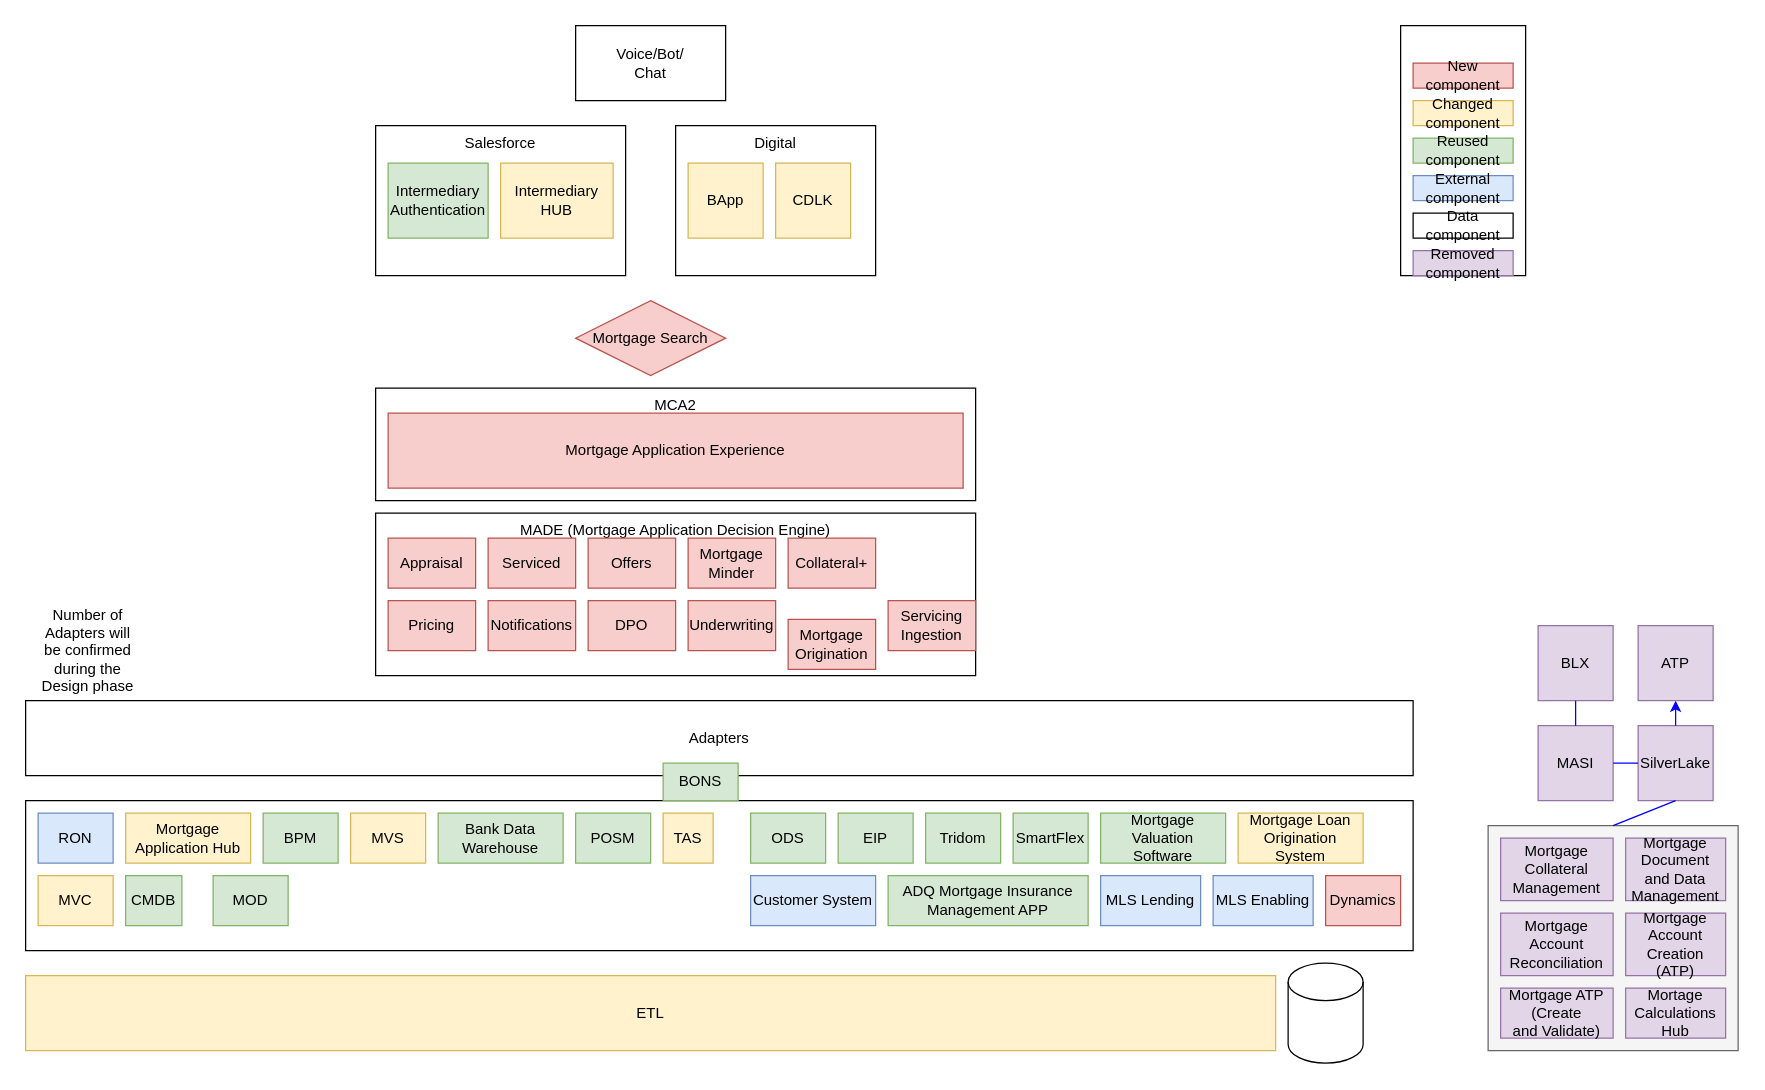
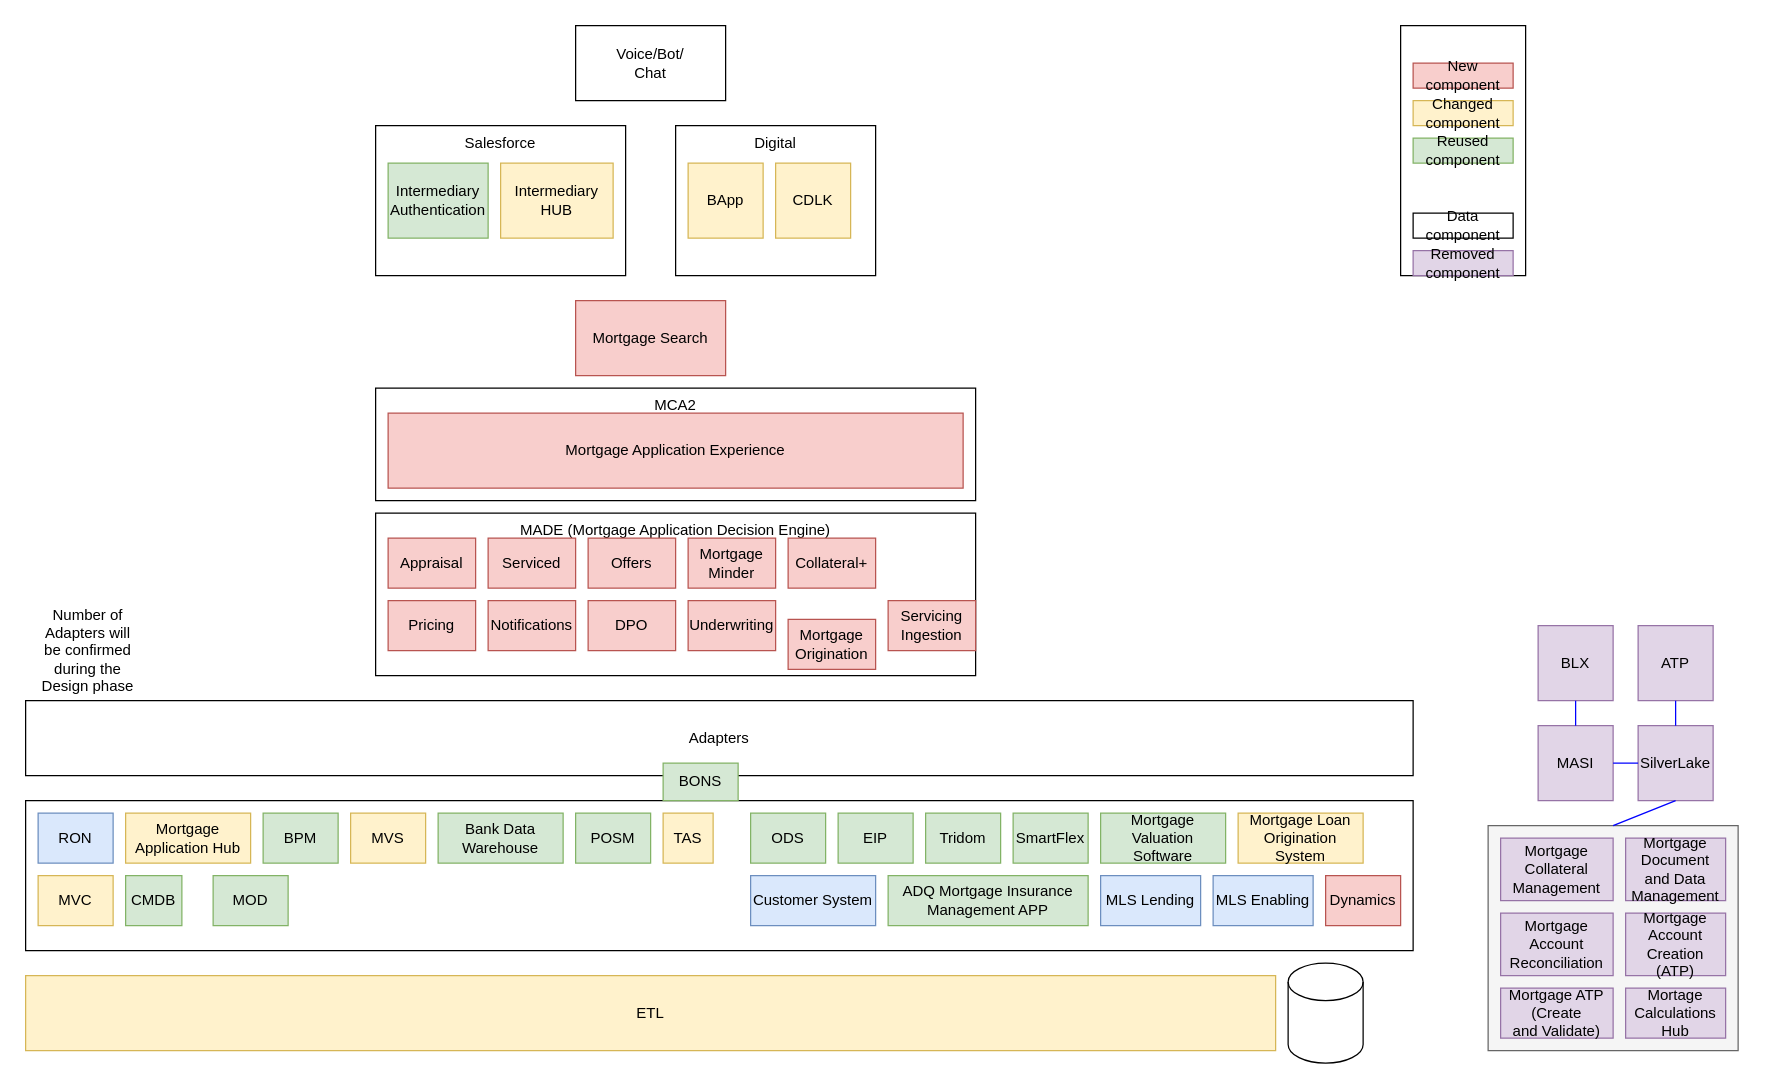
  <mxCell id="0" />
  <mxCell id="1" parent="0" />
  <mxCell id="2" value="Voice/Bot/&#10;Chat" style="rounded=0;whiteSpace=wrap;html=1;" parent="1" vertex="1"><mxGeometry x="460" y="20" width="120" height="60" as="geometry" /></mxCell>
  <mxCell id="3" value="Salesforce" style="rounded=0;whiteSpace=wrap;html=1;verticalAlign=top;" parent="1" vertex="1"><mxGeometry x="300" y="100" width="200" height="120" as="geometry" /></mxCell>
  <mxCell id="4" value="Intermediary&#10;Authentication" style="rounded=0;whiteSpace=wrap;html=1;fillColor=#d5e8d4;strokeColor=#82b366;" parent="1" vertex="1"><mxGeometry x="310" y="130" width="80" height="60" as="geometry" /></mxCell>
  <mxCell id="5" value="Intermediary HUB" style="rounded=0;whiteSpace=wrap;html=1;fillColor=#fff2cc;strokeColor=#d6b656;" parent="1" vertex="1"><mxGeometry x="400" y="130" width="90" height="60" as="geometry" /></mxCell>
  <mxCell id="6" value="Digital" style="rounded=0;whiteSpace=wrap;html=1;verticalAlign=top;" parent="1" vertex="1"><mxGeometry x="540" y="100" width="160" height="120" as="geometry" /></mxCell>
  <mxCell id="7" value="BApp" style="rounded=0;whiteSpace=wrap;html=1;fillColor=#fff2cc;strokeColor=#d6b656;" parent="1" vertex="1"><mxGeometry x="550" y="130" width="60" height="60" as="geometry" /></mxCell>
  <mxCell id="8" value="CDLK" style="rounded=0;whiteSpace=wrap;html=1;fillColor=#fff2cc;strokeColor=#d6b656;" parent="1" vertex="1"><mxGeometry x="620" y="130" width="60" height="60" as="geometry" /></mxCell>
- <mxCell id="9" value="Mortgage Search" style="rhombus;whiteSpace=wrap;html=1;fillColor=#f8cecc;strokeColor=#b85450;" parent="1" vertex="1"><mxGeometry x="460" y="240" width="120" height="60" as="geometry" /></mxCell>
+ <mxCell id="9" value="Mortgage Search" style="rounded=0;whiteSpace=wrap;html=1;fillColor=#f8cecc;strokeColor=#b85450;" parent="1" vertex="1"><mxGeometry x="460" y="240" width="120" height="60" as="geometry" /></mxCell>
  <mxCell id="10" value="MCA2" style="rounded=0;whiteSpace=wrap;html=1;verticalAlign=top;" parent="1" vertex="1"><mxGeometry x="300" y="310" width="480" height="90" as="geometry" /></mxCell>
  <mxCell id="11" value="Mortgage Application Experience" style="rounded=0;whiteSpace=wrap;html=1;fillColor=#f8cecc;strokeColor=#b85450;" parent="1" vertex="1"><mxGeometry x="310" y="330" width="460" height="60" as="geometry" /></mxCell>
  <mxCell id="12" value="MADE (Mortgage Application Decision Engine)" style="rounded=0;whiteSpace=wrap;html=1;verticalAlign=top;" parent="1" vertex="1"><mxGeometry x="300" y="410" width="480" height="130" as="geometry" /></mxCell>
  <mxCell id="13" value="Appraisal" style="rounded=0;whiteSpace=wrap;html=1;fillColor=#f8cecc;strokeColor=#b85450;" parent="1" vertex="1"><mxGeometry x="310" y="430" width="70" height="40" as="geometry" /></mxCell>
  <mxCell id="14" value="Serviced" style="rounded=0;whiteSpace=wrap;html=1;fillColor=#f8cecc;strokeColor=#b85450;" parent="1" vertex="1"><mxGeometry x="390" y="430" width="70" height="40" as="geometry" /></mxCell>
  <mxCell id="15" value="Offers" style="rounded=0;whiteSpace=wrap;html=1;fillColor=#f8cecc;strokeColor=#b85450;" parent="1" vertex="1"><mxGeometry x="470" y="430" width="70" height="40" as="geometry" /></mxCell>
  <mxCell id="16" value="Mortgage Minder" style="rounded=0;whiteSpace=wrap;html=1;fillColor=#f8cecc;strokeColor=#b85450;" parent="1" vertex="1"><mxGeometry x="550" y="430" width="70" height="40" as="geometry" /></mxCell>
  <mxCell id="17" value="Collateral+" style="rounded=0;whiteSpace=wrap;html=1;fillColor=#f8cecc;strokeColor=#b85450;" parent="1" vertex="1"><mxGeometry x="630" y="430" width="70" height="40" as="geometry" /></mxCell>
  <mxCell id="18" value="Pricing" style="rounded=0;whiteSpace=wrap;html=1;fillColor=#f8cecc;strokeColor=#b85450;" parent="1" vertex="1"><mxGeometry x="310" y="480" width="70" height="40" as="geometry" /></mxCell>
  <mxCell id="19" value="Notifications" style="rounded=0;whiteSpace=wrap;html=1;fillColor=#f8cecc;strokeColor=#b85450;" parent="1" vertex="1"><mxGeometry x="390" y="480" width="70" height="40" as="geometry" /></mxCell>
  <mxCell id="20" value="DPO" style="rounded=0;whiteSpace=wrap;html=1;fillColor=#f8cecc;strokeColor=#b85450;" parent="1" vertex="1"><mxGeometry x="470" y="480" width="70" height="40" as="geometry" /></mxCell>
  <mxCell id="21" value="Underwriting" style="rounded=0;whiteSpace=wrap;html=1;fillColor=#f8cecc;strokeColor=#b85450;" parent="1" vertex="1"><mxGeometry x="550" y="480" width="70" height="40" as="geometry" /></mxCell>
  <mxCell id="22" value="Mortgage Origination" style="rounded=0;whiteSpace=wrap;html=1;fillColor=#f8cecc;strokeColor=#b85450;" parent="1" vertex="1"><mxGeometry x="630" y="495" width="70" height="40" as="geometry" /></mxCell>
  <mxCell id="23" value="Servicing Ingestion" style="rounded=0;whiteSpace=wrap;html=1;fillColor=#f8cecc;strokeColor=#b85450;" parent="1" vertex="1"><mxGeometry x="710" y="480" width="70" height="40" as="geometry" /></mxCell>
  <mxCell id="24" value="Adapters" style="rounded=0;whiteSpace=wrap;html=1;" parent="1" vertex="1"><mxGeometry x="20" y="560" width="1110" height="60" as="geometry" /></mxCell>
  <mxCell id="25" value="" style="rounded=0;whiteSpace=wrap;html=1;" parent="1" vertex="1"><mxGeometry x="20" y="640" width="1110" height="120" as="geometry" /></mxCell>
  <mxCell id="26" value="RON" style="rounded=0;whiteSpace=wrap;html=1;fillColor=#dae8fc;strokeColor=#6c8ebf;" parent="1" vertex="1"><mxGeometry x="30" y="650" width="60" height="40" as="geometry" /></mxCell>
  <mxCell id="27" value="Mortgage Application Hub" style="rounded=0;whiteSpace=wrap;html=1;fillColor=#fff2cc;strokeColor=#d6b656;" parent="1" vertex="1"><mxGeometry x="100" y="650" width="100" height="40" as="geometry" /></mxCell>
  <mxCell id="28" value="BPM" style="rounded=0;whiteSpace=wrap;html=1;fillColor=#d5e8d4;strokeColor=#82b366;" parent="1" vertex="1"><mxGeometry x="210" y="650" width="60" height="40" as="geometry" /></mxCell>
  <mxCell id="29" value="MVS" style="rounded=0;whiteSpace=wrap;html=1;fillColor=#fff2cc;strokeColor=#d6b656;" parent="1" vertex="1"><mxGeometry x="280" y="650" width="60" height="40" as="geometry" /></mxCell>
  <mxCell id="30" value="Bank Data Warehouse" style="rounded=0;whiteSpace=wrap;html=1;fillColor=#d5e8d4;strokeColor=#82b366;" parent="1" vertex="1"><mxGeometry x="350" y="650" width="100" height="40" as="geometry" /></mxCell>
  <mxCell id="31" value="POSM" style="rounded=0;whiteSpace=wrap;html=1;fillColor=#d5e8d4;strokeColor=#82b366;" parent="1" vertex="1"><mxGeometry x="460" y="650" width="60" height="40" as="geometry" /></mxCell>
  <mxCell id="32" value="TAS" style="rounded=0;whiteSpace=wrap;html=1;fillColor=#fff2cc;strokeColor=#d6b656;" parent="1" vertex="1"><mxGeometry x="530" y="650" width="40" height="40" as="geometry" /></mxCell>
  <mxCell id="33" value="ODS" style="rounded=0;whiteSpace=wrap;html=1;fillColor=#d5e8d4;strokeColor=#82b366;" parent="1" vertex="1"><mxGeometry x="600" y="650" width="60" height="40" as="geometry" /></mxCell>
  <mxCell id="34" value="EIP" style="rounded=0;whiteSpace=wrap;html=1;fillColor=#d5e8d4;strokeColor=#82b366;" parent="1" vertex="1"><mxGeometry x="670" y="650" width="60" height="40" as="geometry" /></mxCell>
  <mxCell id="35" value="Tridom" style="rounded=0;whiteSpace=wrap;html=1;fillColor=#d5e8d4;strokeColor=#82b366;" parent="1" vertex="1"><mxGeometry x="740" y="650" width="60" height="40" as="geometry" /></mxCell>
  <mxCell id="36" value="SmartFlex" style="rounded=0;whiteSpace=wrap;html=1;fillColor=#d5e8d4;strokeColor=#82b366;" parent="1" vertex="1"><mxGeometry x="810" y="650" width="60" height="40" as="geometry" /></mxCell>
  <mxCell id="37" value="Mortgage Valuation Software" style="rounded=0;whiteSpace=wrap;html=1;fillColor=#d5e8d4;strokeColor=#82b366;" parent="1" vertex="1"><mxGeometry x="880" y="650" width="100" height="40" as="geometry" /></mxCell>
  <mxCell id="38" value="Mortgage Loan Origination System" style="rounded=0;whiteSpace=wrap;html=1;fillColor=#fff2cc;strokeColor=#d6b656;" parent="1" vertex="1"><mxGeometry x="990" y="650" width="100" height="40" as="geometry" /></mxCell>
  <mxCell id="39" value="MVC" style="rounded=0;whiteSpace=wrap;html=1;fillColor=#fff2cc;strokeColor=#d6b656;" parent="1" vertex="1"><mxGeometry x="30" y="700" width="60" height="40" as="geometry" /></mxCell>
  <mxCell id="40" value="CMDB" style="rounded=0;whiteSpace=wrap;html=1;fillColor=#d5e8d4;strokeColor=#82b366;" parent="1" vertex="1"><mxGeometry x="100" y="700" width="45" height="40" as="geometry" /></mxCell>
  <mxCell id="41" value="MOD" style="rounded=0;whiteSpace=wrap;html=1;fillColor=#d5e8d4;strokeColor=#82b366;" parent="1" vertex="1"><mxGeometry x="170" y="700" width="60" height="40" as="geometry" /></mxCell>
  <mxCell id="42" value="Customer System" style="rounded=0;whiteSpace=wrap;html=1;fillColor=#dae8fc;strokeColor=#6c8ebf;" parent="1" vertex="1"><mxGeometry x="600" y="700" width="100" height="40" as="geometry" /></mxCell>
  <mxCell id="43" value="MLS Lending" style="rounded=0;whiteSpace=wrap;html=1;fillColor=#dae8fc;strokeColor=#6c8ebf;" parent="1" vertex="1"><mxGeometry x="880" y="700" width="80" height="40" as="geometry" /></mxCell>
  <mxCell id="44" value="MLS Enabling" style="rounded=0;whiteSpace=wrap;html=1;fillColor=#dae8fc;strokeColor=#6c8ebf;" parent="1" vertex="1"><mxGeometry x="970" y="700" width="80" height="40" as="geometry" /></mxCell>
  <mxCell id="45" value="Dynamics" style="rounded=0;whiteSpace=wrap;html=1;fillColor=#f8cecc;strokeColor=#b85450;" parent="1" vertex="1"><mxGeometry x="1060" y="700" width="60" height="40" as="geometry" /></mxCell>
  <mxCell id="46" value="ADQ Mortgage Insurance Management APP" style="rounded=0;whiteSpace=wrap;html=1;fillColor=#d5e8d4;strokeColor=#82b366;" parent="1" vertex="1"><mxGeometry x="710" y="700" width="160" height="40" as="geometry" /></mxCell>
  <mxCell id="47" value="ETL" style="rounded=0;whiteSpace=wrap;html=1;fillColor=#fff2cc;strokeColor=#d6b656;" parent="1" vertex="1"><mxGeometry x="20" y="780" width="1000" height="60" as="geometry" /></mxCell>
  <mxCell id="48" value="" style="shape=cylinder3;whiteSpace=wrap;html=1;boundedLbl=1;backgroundOutline=1;size=15;" parent="1" vertex="1"><mxGeometry x="1030" y="770" width="60" height="80" as="geometry" /></mxCell>
  <mxCell id="49" value="Legend" style="rounded=0;whiteSpace=wrap;html=1;" parent="1" vertex="1"><mxGeometry x="1120" y="20" width="100" height="200" as="geometry" /></mxCell>
  <mxCell id="50" value="New component" style="rounded=0;whiteSpace=wrap;html=1;fillColor=#f8cecc;strokeColor=#b85450;" parent="1" vertex="1"><mxGeometry x="1130" y="50" width="80" height="20" as="geometry" /></mxCell>
  <mxCell id="51" value="Changed component" style="rounded=0;whiteSpace=wrap;html=1;fillColor=#fff2cc;strokeColor=#d6b656;" parent="1" vertex="1"><mxGeometry x="1130" y="80" width="80" height="20" as="geometry" /></mxCell>
  <mxCell id="52" value="Reused component" style="rounded=0;whiteSpace=wrap;html=1;fillColor=#d5e8d4;strokeColor=#82b366;" parent="1" vertex="1"><mxGeometry x="1130" y="110" width="80" height="20" as="geometry" /></mxCell>
- <mxCell id="53" value="External component" style="rounded=0;whiteSpace=wrap;html=1;fillColor=#dae8fc;strokeColor=#6c8ebf;" parent="1" vertex="1"><mxGeometry x="1130" y="140" width="80" height="20" as="geometry" /></mxCell>
  <mxCell id="54" value="Data component" style="rounded=0;whiteSpace=wrap;html=1;" parent="1" vertex="1"><mxGeometry x="1130" y="170" width="80" height="20" as="geometry" /></mxCell>
  <mxCell id="55" value="Removed component" style="rounded=0;whiteSpace=wrap;html=1;fillColor=#e1d5e7;strokeColor=#9673a6;" parent="1" vertex="1"><mxGeometry x="1130" y="200" width="80" height="20" as="geometry" /></mxCell>
  <mxCell id="56" value="Number of&#10;Adapters will&#10;be confirmed&#10;during the&#10;Design phase" style="text;html=1;strokeColor=none;fillColor=none;align=center;verticalAlign=middle;whiteSpace=wrap;rounded=0;" parent="1" vertex="1"><mxGeometry x="20" y="480" width="100" height="80" as="geometry" /></mxCell>
  <mxCell id="57" value="BONS" style="rounded=0;whiteSpace=wrap;html=1;fillColor=#d5e8d4;strokeColor=#82b366;" parent="1" vertex="1"><mxGeometry x="530" y="610" width="60" height="30" as="geometry" /></mxCell>
  <mxCell id="58" value="BLX" style="rounded=0;whiteSpace=wrap;html=1;fillColor=#e1d5e7;strokeColor=#9673a6;" parent="1" vertex="1"><mxGeometry x="1230" y="500" width="60" height="60" as="geometry" /></mxCell>
  <mxCell id="59" value="ATP" style="rounded=0;whiteSpace=wrap;html=1;fillColor=#e1d5e7;strokeColor=#9673a6;" parent="1" vertex="1"><mxGeometry x="1310" y="500" width="60" height="60" as="geometry" /></mxCell>
  <mxCell id="60" value="MASI" style="rounded=0;whiteSpace=wrap;html=1;fillColor=#e1d5e7;strokeColor=#9673a6;" parent="1" vertex="1"><mxGeometry x="1230" y="580" width="60" height="60" as="geometry" /></mxCell>
  <mxCell id="61" value="SilverLake" style="rounded=0;whiteSpace=wrap;html=1;fillColor=#e1d5e7;strokeColor=#9673a6;" parent="1" vertex="1"><mxGeometry x="1310" y="580" width="60" height="60" as="geometry" /></mxCell>
  <mxCell id="62" value="" style="rounded=0;whiteSpace=wrap;html=1;fillColor=#f5f5f5;strokeColor=#666666;fontColor=#333333;" parent="1" vertex="1"><mxGeometry x="1190" y="660" width="200" height="180" as="geometry" /></mxCell>
  <mxCell id="63" value="Mortgage Collateral&#10;Management" style="rounded=0;whiteSpace=wrap;html=1;fillColor=#e1d5e7;strokeColor=#9673a6;" parent="1" vertex="1"><mxGeometry x="1200" y="670" width="90" height="50" as="geometry" /></mxCell>
  <mxCell id="64" value="Mortgage Document&#10;and Data Management" style="rounded=0;whiteSpace=wrap;html=1;fillColor=#e1d5e7;strokeColor=#9673a6;" parent="1" vertex="1"><mxGeometry x="1300" y="670" width="80" height="50" as="geometry" /></mxCell>
  <mxCell id="65" value="Mortgage Account&#10;Reconciliation" style="rounded=0;whiteSpace=wrap;html=1;fillColor=#e1d5e7;strokeColor=#9673a6;" parent="1" vertex="1"><mxGeometry x="1200" y="730" width="90" height="50" as="geometry" /></mxCell>
  <mxCell id="66" value="Mortgage Account&#10;Creation (ATP)" style="rounded=0;whiteSpace=wrap;html=1;fillColor=#e1d5e7;strokeColor=#9673a6;" parent="1" vertex="1"><mxGeometry x="1300" y="730" width="80" height="50" as="geometry" /></mxCell>
  <mxCell id="67" value="Mortgage ATP (Create&#10;and Validate)" style="rounded=0;whiteSpace=wrap;html=1;fillColor=#e1d5e7;strokeColor=#9673a6;" parent="1" vertex="1"><mxGeometry x="1200" y="790" width="90" height="40" as="geometry" /></mxCell>
  <mxCell id="68" value="Mortage Calculations&#10;Hub" style="rounded=0;whiteSpace=wrap;html=1;fillColor=#e1d5e7;strokeColor=#9673a6;" parent="1" vertex="1"><mxGeometry x="1300" y="790" width="80" height="40" as="geometry" /></mxCell>
  <mxCell id="69" value="" style="endArrow=none;html=1;rounded=0;exitX=0.5;exitY=0;exitDx=0;exitDy=0;entryX=0.5;entryY=1;entryDx=0;entryDy=0;strokeColor=#0000FF;" parent="1" source="60" target="58" edge="1"><mxGeometry width="50" height="50" relative="1" as="geometry"><mxPoint x="1260" y="570" as="sourcePoint" /><mxPoint x="1310" y="520" as="targetPoint" /></mxGeometry></mxCell>
  <mxCell id="70" value="" style="endArrow=none;html=1;rounded=0;exitX=1;exitY=0.5;exitDx=0;exitDy=0;entryX=0;entryY=0.5;entryDx=0;entryDy=0;strokeColor=#0000FF;" parent="1" source="60" target="61" edge="1"><mxGeometry width="50" height="50" relative="1" as="geometry"><mxPoint x="1260" y="570" as="sourcePoint" /><mxPoint x="1310" y="520" as="targetPoint" /></mxGeometry></mxCell>
- <mxCell id="71" value="" style="endArrow=classic;html=1;rounded=0;exitX=0.5;exitY=0;exitDx=0;exitDy=0;entryX=0.5;entryY=1;entryDx=0;entryDy=0;strokeColor=#0000FF;" parent="1" source="61" target="59" edge="1"><mxGeometry width="50" height="50" relative="1" as="geometry"><mxPoint x="1260" y="570" as="sourcePoint" /><mxPoint x="1310" y="520" as="targetPoint" /></mxGeometry></mxCell>
+ <mxCell id="71" value="" style="endArrow=none;html=1;rounded=0;exitX=0.5;exitY=0;exitDx=0;exitDy=0;entryX=0.5;entryY=1;entryDx=0;entryDy=0;strokeColor=#0000FF;" parent="1" source="61" target="59" edge="1"><mxGeometry width="50" height="50" relative="1" as="geometry"><mxPoint x="1260" y="570" as="sourcePoint" /><mxPoint x="1310" y="520" as="targetPoint" /></mxGeometry></mxCell>
  <mxCell id="72" value="" style="endArrow=none;html=1;rounded=0;exitX=0.5;exitY=0;exitDx=0;exitDy=0;entryX=0.5;entryY=1;entryDx=0;entryDy=0;strokeColor=#0000FF;" parent="1" source="62" target="61" edge="1"><mxGeometry width="50" height="50" relative="1" as="geometry"><mxPoint x="1260" y="570" as="sourcePoint" /><mxPoint x="1310" y="520" as="targetPoint" /></mxGeometry></mxCell>
